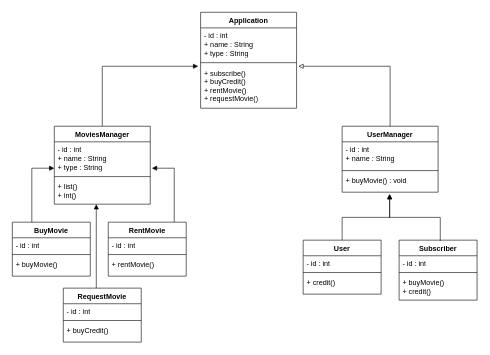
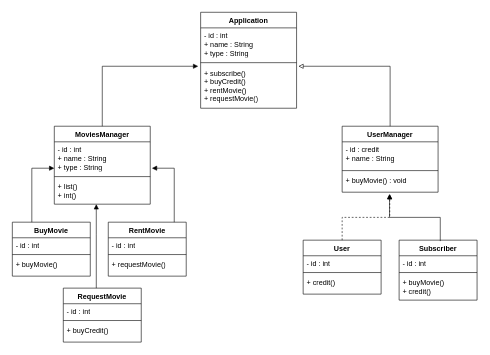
  <mxCell id="0" />
  <mxCell id="1" parent="0" />
  <mxCell id="2" value="Application" style="swimlane;fontStyle=1;align=center;verticalAlign=top;childLayout=stackLayout;horizontal=1;startSize=26;horizontalStack=0;resizeParent=1;resizeParentMax=0;resizeLast=0;collapsible=1;marginBottom=0;whiteSpace=wrap;html=1;" vertex="1" parent="1"><mxGeometry x="334" y="20" width="160" height="160" as="geometry" /></mxCell>
  <mxCell id="3" value="- id : int&lt;br&gt;+ name : String&lt;br&gt;+ type : String" style="text;strokeColor=none;fillColor=none;align=left;verticalAlign=top;spacingLeft=4;spacingRight=4;overflow=hidden;rotatable=0;points=[[0,0.5],[1,0.5]];portConstraint=eastwest;whiteSpace=wrap;html=1;" vertex="1" parent="2"><mxGeometry y="26" width="160" height="54" as="geometry" /></mxCell>
  <mxCell id="4" value="" style="line;strokeWidth=1;fillColor=none;align=left;verticalAlign=middle;spacingTop=-1;spacingLeft=3;spacingRight=3;rotatable=0;labelPosition=right;points=[];portConstraint=eastwest;strokeColor=inherit;" vertex="1" parent="2"><mxGeometry y="80" width="160" height="8" as="geometry" /></mxCell>
  <mxCell id="5" value="+ subscribe()&lt;br&gt;+ buyCredit()&lt;br&gt;+ rentMovie()&lt;br&gt;+ requestMovie()" style="text;strokeColor=none;fillColor=none;align=left;verticalAlign=top;spacingLeft=4;spacingRight=4;overflow=hidden;rotatable=0;points=[[0,0.5],[1,0.5]];portConstraint=eastwest;whiteSpace=wrap;html=1;" vertex="1" parent="2"><mxGeometry y="88" width="160" height="72" as="geometry" /></mxCell>
  <mxCell id="6" value="MoviesManager" style="swimlane;fontStyle=1;align=center;verticalAlign=top;childLayout=stackLayout;horizontal=1;startSize=26;horizontalStack=0;resizeParent=1;resizeParentMax=0;resizeLast=0;collapsible=1;marginBottom=0;whiteSpace=wrap;html=1;" vertex="1" parent="1"><mxGeometry x="90" y="210" width="160" height="130" as="geometry" /></mxCell>
  <mxCell id="7" value="- id : int&lt;br&gt;+ name : String&lt;br&gt;+ type : String" style="text;strokeColor=none;fillColor=none;align=left;verticalAlign=top;spacingLeft=4;spacingRight=4;overflow=hidden;rotatable=0;points=[[0,0.5],[1,0.5]];portConstraint=eastwest;whiteSpace=wrap;html=1;" vertex="1" parent="6"><mxGeometry y="26" width="160" height="54" as="geometry" /></mxCell>
  <mxCell id="8" value="" style="line;strokeWidth=1;fillColor=none;align=left;verticalAlign=middle;spacingTop=-1;spacingLeft=3;spacingRight=3;rotatable=0;labelPosition=right;points=[];portConstraint=eastwest;strokeColor=inherit;" vertex="1" parent="6"><mxGeometry y="80" width="160" height="8" as="geometry" /></mxCell>
  <mxCell id="9" value="+ list()&lt;br&gt;+ int()" style="text;strokeColor=none;fillColor=none;align=left;verticalAlign=top;spacingLeft=4;spacingRight=4;overflow=hidden;rotatable=0;points=[[0,0.5],[1,0.5]];portConstraint=eastwest;whiteSpace=wrap;html=1;" vertex="1" parent="6"><mxGeometry y="88" width="160" height="42" as="geometry" /></mxCell>
  <mxCell id="10" value="UserManager" style="swimlane;fontStyle=1;align=center;verticalAlign=top;childLayout=stackLayout;horizontal=1;startSize=26;horizontalStack=0;resizeParent=1;resizeParentMax=0;resizeLast=0;collapsible=1;marginBottom=0;whiteSpace=wrap;html=1;" vertex="1" parent="1"><mxGeometry x="570" y="210" width="160" height="110" as="geometry" /></mxCell>
- <mxCell id="11" value="- id : int&lt;br&gt;+ name : String" style="text;strokeColor=none;fillColor=none;align=left;verticalAlign=top;spacingLeft=4;spacingRight=4;overflow=hidden;rotatable=0;points=[[0,0.5],[1,0.5]];portConstraint=eastwest;whiteSpace=wrap;html=1;" vertex="1" parent="10"><mxGeometry y="26" width="160" height="44" as="geometry" /></mxCell>
+ <mxCell id="11" value="- id : credit&lt;br&gt;+ name : String" style="text;strokeColor=none;fillColor=none;align=left;verticalAlign=top;spacingLeft=4;spacingRight=4;overflow=hidden;rotatable=0;points=[[0,0.5],[1,0.5]];portConstraint=eastwest;whiteSpace=wrap;html=1;" vertex="1" parent="10"><mxGeometry y="26" width="160" height="44" as="geometry" /></mxCell>
  <mxCell id="12" value="" style="line;strokeWidth=1;fillColor=none;align=left;verticalAlign=middle;spacingTop=-1;spacingLeft=3;spacingRight=3;rotatable=0;labelPosition=right;points=[];portConstraint=eastwest;strokeColor=inherit;" vertex="1" parent="10"><mxGeometry y="70" width="160" height="8" as="geometry" /></mxCell>
  <mxCell id="13" value="+ buyMovie() : void" style="text;strokeColor=none;fillColor=none;align=left;verticalAlign=top;spacingLeft=4;spacingRight=4;overflow=hidden;rotatable=0;points=[[0,0.5],[1,0.5]];portConstraint=eastwest;whiteSpace=wrap;html=1;" vertex="1" parent="10"><mxGeometry y="78" width="160" height="32" as="geometry" /></mxCell>
  <mxCell id="14" value="BuyMovie" style="swimlane;fontStyle=1;align=center;verticalAlign=top;childLayout=stackLayout;horizontal=1;startSize=26;horizontalStack=0;resizeParent=1;resizeParentMax=0;resizeLast=0;collapsible=1;marginBottom=0;whiteSpace=wrap;html=1;" vertex="1" parent="1"><mxGeometry x="20" y="370" width="130" height="90" as="geometry" /></mxCell>
  <mxCell id="15" value="- id : int" style="text;strokeColor=none;fillColor=none;align=left;verticalAlign=top;spacingLeft=4;spacingRight=4;overflow=hidden;rotatable=0;points=[[0,0.5],[1,0.5]];portConstraint=eastwest;whiteSpace=wrap;html=1;" vertex="1" parent="14"><mxGeometry y="26" width="130" height="24" as="geometry" /></mxCell>
  <mxCell id="16" value="" style="line;strokeWidth=1;fillColor=none;align=left;verticalAlign=middle;spacingTop=-1;spacingLeft=3;spacingRight=3;rotatable=0;labelPosition=right;points=[];portConstraint=eastwest;strokeColor=inherit;" vertex="1" parent="14"><mxGeometry y="50" width="130" height="8" as="geometry" /></mxCell>
  <mxCell id="17" value="+ buyMovie()" style="text;strokeColor=none;fillColor=none;align=left;verticalAlign=top;spacingLeft=4;spacingRight=4;overflow=hidden;rotatable=0;points=[[0,0.5],[1,0.5]];portConstraint=eastwest;whiteSpace=wrap;html=1;" vertex="1" parent="14"><mxGeometry y="58" width="130" height="32" as="geometry" /></mxCell>
  <mxCell id="18" value="RentMovie" style="swimlane;fontStyle=1;align=center;verticalAlign=top;childLayout=stackLayout;horizontal=1;startSize=26;horizontalStack=0;resizeParent=1;resizeParentMax=0;resizeLast=0;collapsible=1;marginBottom=0;whiteSpace=wrap;html=1;" vertex="1" parent="1"><mxGeometry x="180" y="370" width="130" height="90" as="geometry" /></mxCell>
  <mxCell id="19" value="- id : int" style="text;strokeColor=none;fillColor=none;align=left;verticalAlign=top;spacingLeft=4;spacingRight=4;overflow=hidden;rotatable=0;points=[[0,0.5],[1,0.5]];portConstraint=eastwest;whiteSpace=wrap;html=1;" vertex="1" parent="18"><mxGeometry y="26" width="130" height="24" as="geometry" /></mxCell>
  <mxCell id="20" value="" style="line;strokeWidth=1;fillColor=none;align=left;verticalAlign=middle;spacingTop=-1;spacingLeft=3;spacingRight=3;rotatable=0;labelPosition=right;points=[];portConstraint=eastwest;strokeColor=inherit;" vertex="1" parent="18"><mxGeometry y="50" width="130" height="8" as="geometry" /></mxCell>
- <mxCell id="21" value="+ rentMovie()" style="text;strokeColor=none;fillColor=none;align=left;verticalAlign=top;spacingLeft=4;spacingRight=4;overflow=hidden;rotatable=0;points=[[0,0.5],[1,0.5]];portConstraint=eastwest;whiteSpace=wrap;html=1;" vertex="1" parent="18"><mxGeometry y="58" width="130" height="32" as="geometry" /></mxCell>
+ <mxCell id="21" value="+ requestMovie()" style="text;strokeColor=none;fillColor=none;align=left;verticalAlign=top;spacingLeft=4;spacingRight=4;overflow=hidden;rotatable=0;points=[[0,0.5],[1,0.5]];portConstraint=eastwest;whiteSpace=wrap;html=1;" vertex="1" parent="18"><mxGeometry y="58" width="130" height="32" as="geometry" /></mxCell>
  <mxCell id="22" value="User" style="swimlane;fontStyle=1;align=center;verticalAlign=top;childLayout=stackLayout;horizontal=1;startSize=26;horizontalStack=0;resizeParent=1;resizeParentMax=0;resizeLast=0;collapsible=1;marginBottom=0;whiteSpace=wrap;html=1;" vertex="1" parent="1"><mxGeometry x="505" y="400" width="130" height="90" as="geometry" /></mxCell>
  <mxCell id="23" value="- id : int" style="text;strokeColor=none;fillColor=none;align=left;verticalAlign=top;spacingLeft=4;spacingRight=4;overflow=hidden;rotatable=0;points=[[0,0.5],[1,0.5]];portConstraint=eastwest;whiteSpace=wrap;html=1;" vertex="1" parent="22"><mxGeometry y="26" width="130" height="24" as="geometry" /></mxCell>
  <mxCell id="24" value="" style="line;strokeWidth=1;fillColor=none;align=left;verticalAlign=middle;spacingTop=-1;spacingLeft=3;spacingRight=3;rotatable=0;labelPosition=right;points=[];portConstraint=eastwest;strokeColor=inherit;" vertex="1" parent="22"><mxGeometry y="50" width="130" height="8" as="geometry" /></mxCell>
  <mxCell id="25" value="+ credit()" style="text;strokeColor=none;fillColor=none;align=left;verticalAlign=top;spacingLeft=4;spacingRight=4;overflow=hidden;rotatable=0;points=[[0,0.5],[1,0.5]];portConstraint=eastwest;whiteSpace=wrap;html=1;" vertex="1" parent="22"><mxGeometry y="58" width="130" height="32" as="geometry" /></mxCell>
  <mxCell id="26" value="Subscriber" style="swimlane;fontStyle=1;align=center;verticalAlign=top;childLayout=stackLayout;horizontal=1;startSize=26;horizontalStack=0;resizeParent=1;resizeParentMax=0;resizeLast=0;collapsible=1;marginBottom=0;whiteSpace=wrap;html=1;" vertex="1" parent="1"><mxGeometry x="665" y="400" width="130" height="100" as="geometry" /></mxCell>
  <mxCell id="27" value="- id : int" style="text;strokeColor=none;fillColor=none;align=left;verticalAlign=top;spacingLeft=4;spacingRight=4;overflow=hidden;rotatable=0;points=[[0,0.5],[1,0.5]];portConstraint=eastwest;whiteSpace=wrap;html=1;" vertex="1" parent="26"><mxGeometry y="26" width="130" height="24" as="geometry" /></mxCell>
  <mxCell id="28" value="" style="line;strokeWidth=1;fillColor=none;align=left;verticalAlign=middle;spacingTop=-1;spacingLeft=3;spacingRight=3;rotatable=0;labelPosition=right;points=[];portConstraint=eastwest;strokeColor=inherit;" vertex="1" parent="26"><mxGeometry y="50" width="130" height="8" as="geometry" /></mxCell>
  <mxCell id="29" value="+ buyMovie()&lt;br&gt;+ credit()" style="text;strokeColor=none;fillColor=none;align=left;verticalAlign=top;spacingLeft=4;spacingRight=4;overflow=hidden;rotatable=0;points=[[0,0.5],[1,0.5]];portConstraint=eastwest;whiteSpace=wrap;html=1;" vertex="1" parent="26"><mxGeometry y="58" width="130" height="42" as="geometry" /></mxCell>
  <mxCell id="30" value="RequestMovie" style="swimlane;fontStyle=1;align=center;verticalAlign=top;childLayout=stackLayout;horizontal=1;startSize=26;horizontalStack=0;resizeParent=1;resizeParentMax=0;resizeLast=0;collapsible=1;marginBottom=0;whiteSpace=wrap;html=1;" vertex="1" parent="1"><mxGeometry x="105" y="480" width="130" height="90" as="geometry" /></mxCell>
  <mxCell id="31" value="- id : int" style="text;strokeColor=none;fillColor=none;align=left;verticalAlign=top;spacingLeft=4;spacingRight=4;overflow=hidden;rotatable=0;points=[[0,0.5],[1,0.5]];portConstraint=eastwest;whiteSpace=wrap;html=1;" vertex="1" parent="30"><mxGeometry y="26" width="130" height="24" as="geometry" /></mxCell>
  <mxCell id="32" value="" style="line;strokeWidth=1;fillColor=none;align=left;verticalAlign=middle;spacingTop=-1;spacingLeft=3;spacingRight=3;rotatable=0;labelPosition=right;points=[];portConstraint=eastwest;strokeColor=inherit;" vertex="1" parent="30"><mxGeometry y="50" width="130" height="8" as="geometry" /></mxCell>
  <mxCell id="33" value="+ buyCredit()" style="text;strokeColor=none;fillColor=none;align=left;verticalAlign=top;spacingLeft=4;spacingRight=4;overflow=hidden;rotatable=0;points=[[0,0.5],[1,0.5]];portConstraint=eastwest;whiteSpace=wrap;html=1;" vertex="1" parent="30"><mxGeometry y="58" width="130" height="32" as="geometry" /></mxCell>
  <mxCell id="34" value="" style="html=1;verticalAlign=bottom;endArrow=block;edgeStyle=elbowEdgeStyle;elbow=vertical;curved=0;rounded=0;exitX=0.5;exitY=0;exitDx=0;exitDy=0;entryX=-0.025;entryY=0.028;entryDx=0;entryDy=0;entryPerimeter=0;" edge="1" parent="1" source="6" target="5"><mxGeometry width="80" relative="1" as="geometry"><mxPoint x="270" y="270" as="sourcePoint" /><mxPoint x="350" y="270" as="targetPoint" /><Array as="points"><mxPoint x="250" y="110" /></Array></mxGeometry></mxCell>
  <mxCell id="35" value="" style="html=1;verticalAlign=bottom;endArrow=block;edgeStyle=elbowEdgeStyle;elbow=vertical;curved=0;rounded=0;exitX=0.5;exitY=0;exitDx=0;exitDy=0;endFill=0;" edge="1" parent="1" source="10"><mxGeometry width="80" relative="1" as="geometry"><mxPoint x="580" y="190" as="sourcePoint" /><mxPoint x="497" y="110" as="targetPoint" /><Array as="points"><mxPoint x="580" y="110" /></Array></mxGeometry></mxCell>
  <mxCell id="36" value="" style="html=1;verticalAlign=bottom;endArrow=block;edgeStyle=elbowEdgeStyle;elbow=vertical;curved=0;rounded=0;exitX=0.25;exitY=0;exitDx=0;exitDy=0;" edge="1" parent="1" source="14"><mxGeometry width="80" relative="1" as="geometry"><mxPoint x="70" y="380" as="sourcePoint" /><mxPoint x="90" y="280" as="targetPoint" /><Array as="points"><mxPoint x="150" y="280" /></Array></mxGeometry></mxCell>
  <mxCell id="37" value="" style="html=1;verticalAlign=bottom;endArrow=block;edgeStyle=elbowEdgeStyle;elbow=vertical;curved=0;rounded=0;exitX=0.25;exitY=0;exitDx=0;exitDy=0;" edge="1" parent="1"><mxGeometry width="80" relative="1" as="geometry"><mxPoint x="160" y="480" as="sourcePoint" /><mxPoint x="160" y="340" as="targetPoint" /><Array as="points"><mxPoint x="257" y="390" /></Array></mxGeometry></mxCell>
  <mxCell id="38" value="" style="html=1;verticalAlign=bottom;endArrow=block;edgeStyle=elbowEdgeStyle;elbow=vertical;curved=0;rounded=0;exitX=0.25;exitY=0;exitDx=0;exitDy=0;entryX=1.017;entryY=0.804;entryDx=0;entryDy=0;entryPerimeter=0;" edge="1" parent="1" target="7"><mxGeometry width="80" relative="1" as="geometry"><mxPoint x="290" y="370" as="sourcePoint" /><mxPoint x="327" y="280" as="targetPoint" /><Array as="points"><mxPoint x="387" y="280" /></Array></mxGeometry></mxCell>
- <mxCell id="39" value="" style="html=1;verticalAlign=bottom;endArrow=block;edgeStyle=elbowEdgeStyle;elbow=vertical;curved=0;rounded=0;exitX=0.5;exitY=0;exitDx=0;exitDy=0;entryX=0.496;entryY=1.105;entryDx=0;entryDy=0;entryPerimeter=0;" edge="1" parent="1" source="22" target="13"><mxGeometry width="80" relative="1" as="geometry"><mxPoint x="570" y="410" as="sourcePoint" /><mxPoint x="650" y="330" as="targetPoint" /><Array as="points" /></mxGeometry></mxCell>
+ <mxCell id="39" value="" style="html=1;verticalAlign=bottom;endArrow=block;edgeStyle=elbowEdgeStyle;elbow=vertical;curved=0;rounded=0;exitX=0.5;exitY=0;exitDx=0;exitDy=0;entryX=0.496;entryY=1.105;entryDx=0;entryDy=0;entryPerimeter=0;dashed=1;" edge="1" parent="1" source="22" target="13"><mxGeometry width="80" relative="1" as="geometry"><mxPoint x="570" y="410" as="sourcePoint" /><mxPoint x="650" y="330" as="targetPoint" /><Array as="points" /></mxGeometry></mxCell>
  <mxCell id="40" value="" style="html=1;verticalAlign=bottom;endArrow=block;edgeStyle=elbowEdgeStyle;elbow=vertical;curved=0;rounded=0;exitX=0.528;exitY=0.016;exitDx=0;exitDy=0;entryX=0.496;entryY=1.105;entryDx=0;entryDy=0;entryPerimeter=0;exitPerimeter=0;" edge="1" parent="1" source="26"><mxGeometry width="80" relative="1" as="geometry"><mxPoint x="570" y="400" as="sourcePoint" /><mxPoint x="649" y="323" as="targetPoint" /><Array as="points" /></mxGeometry></mxCell>
